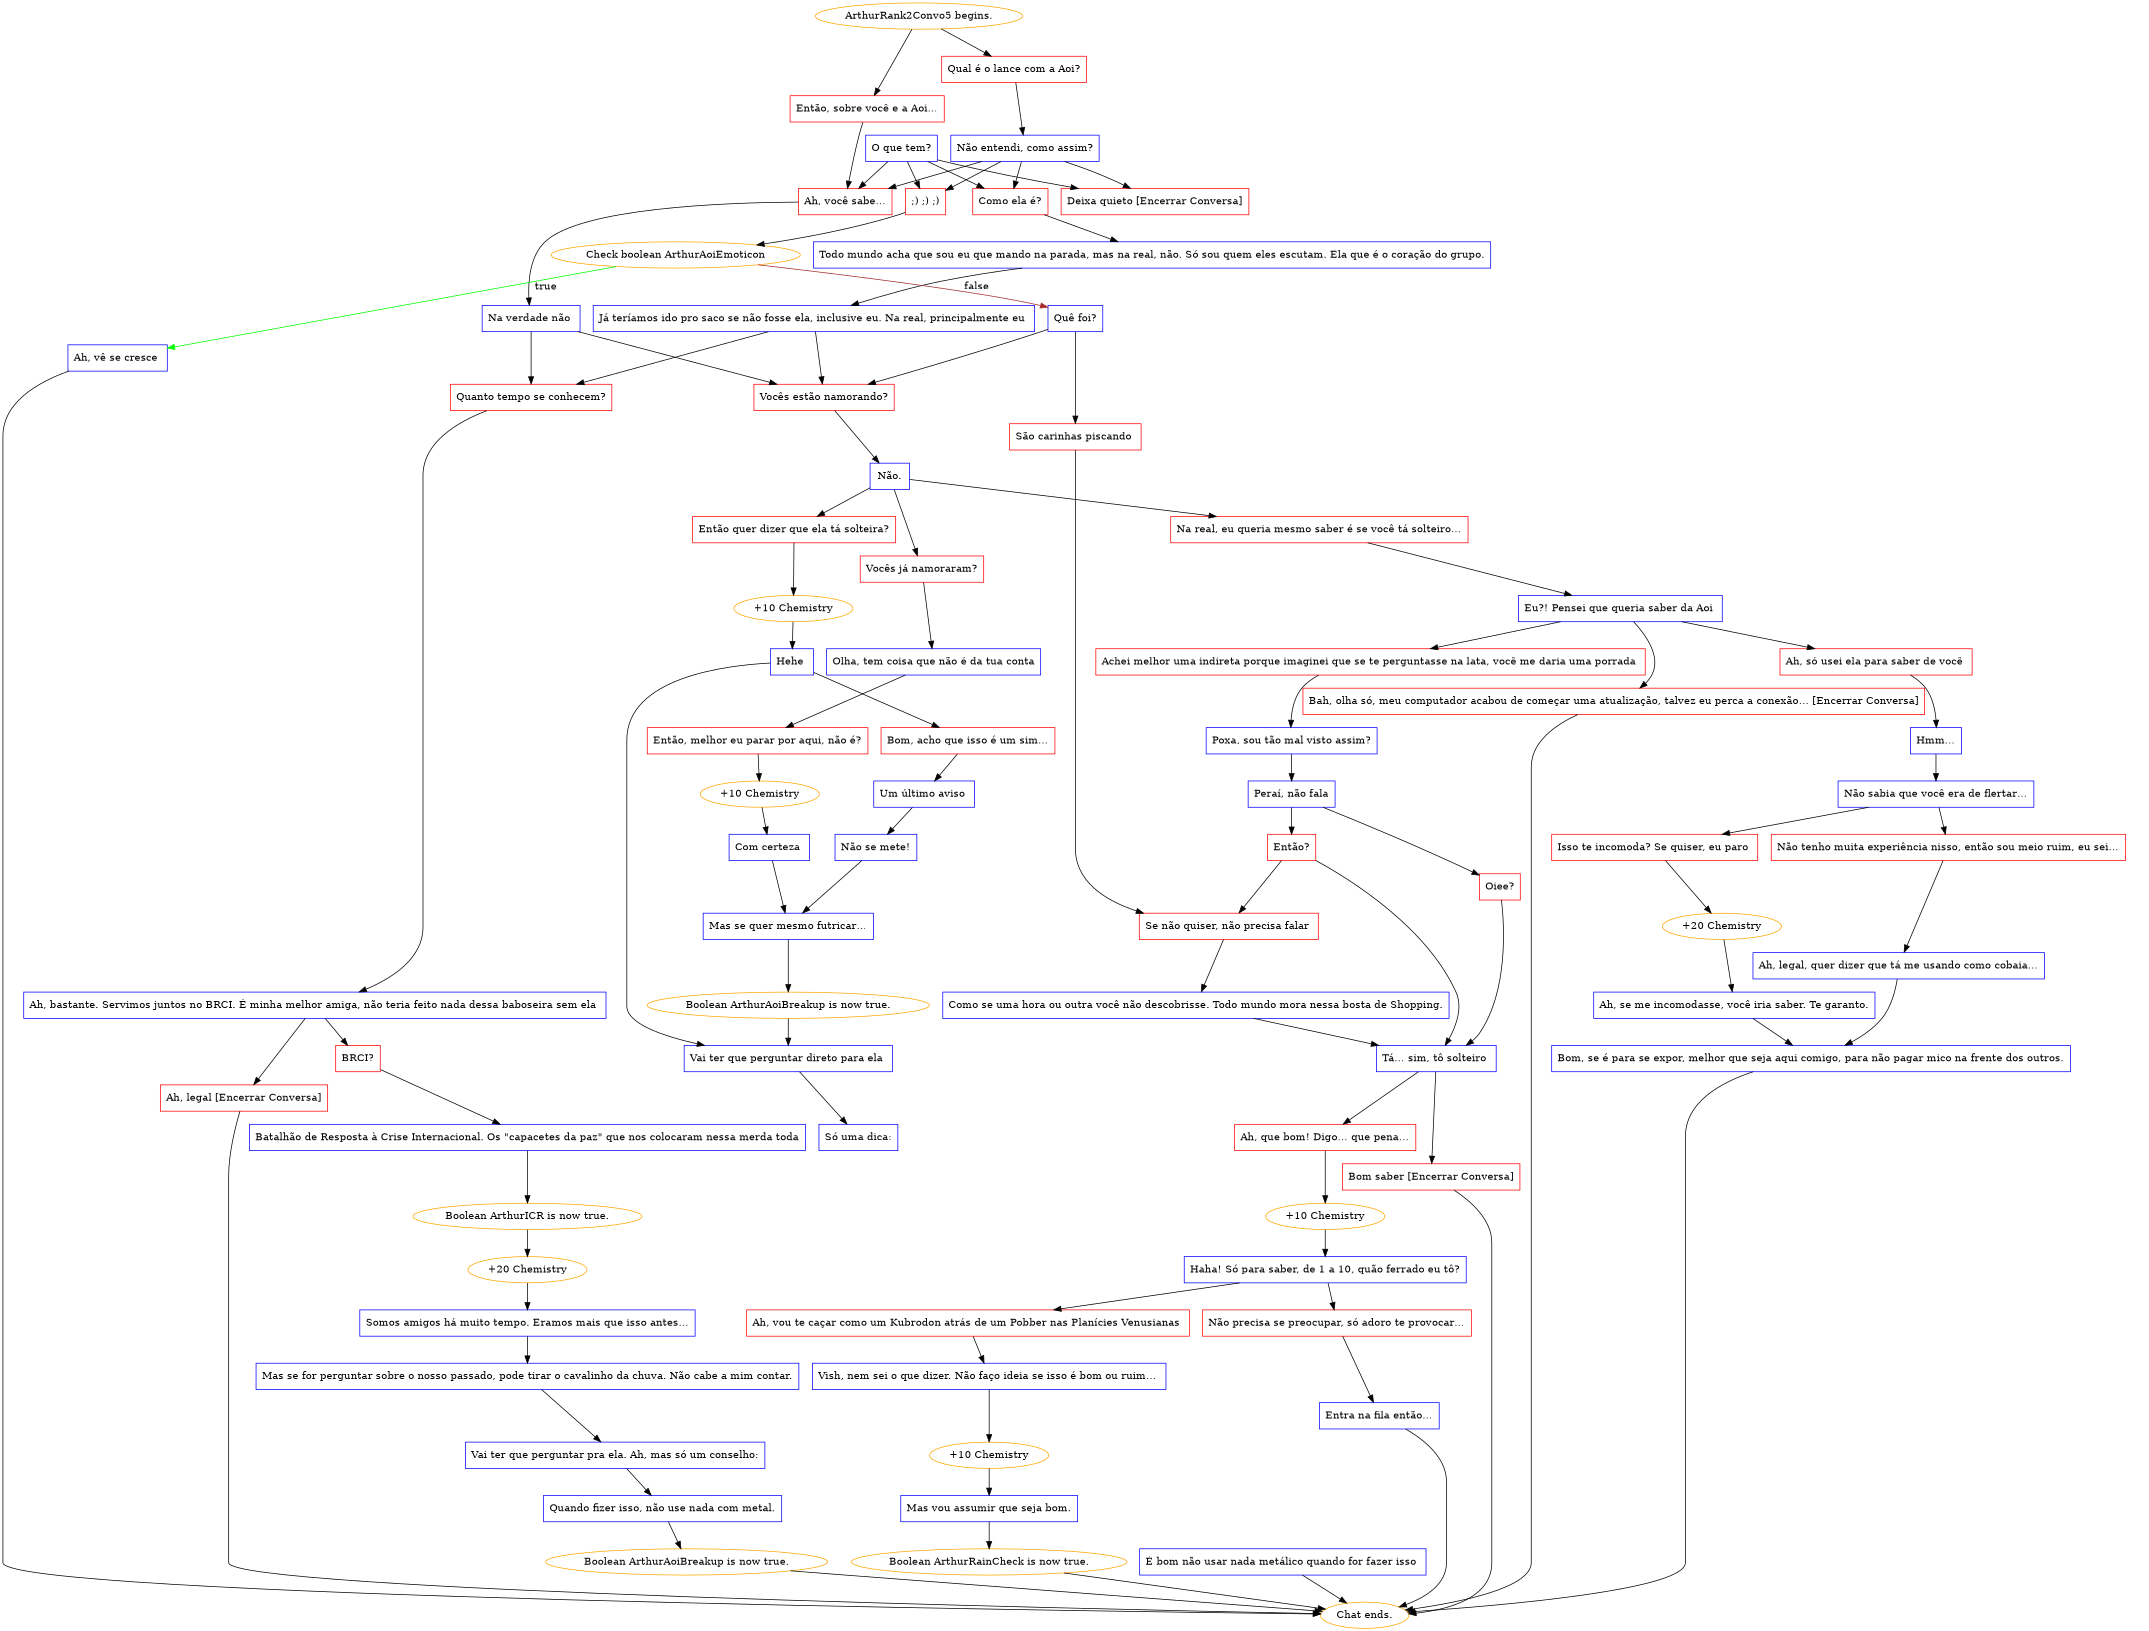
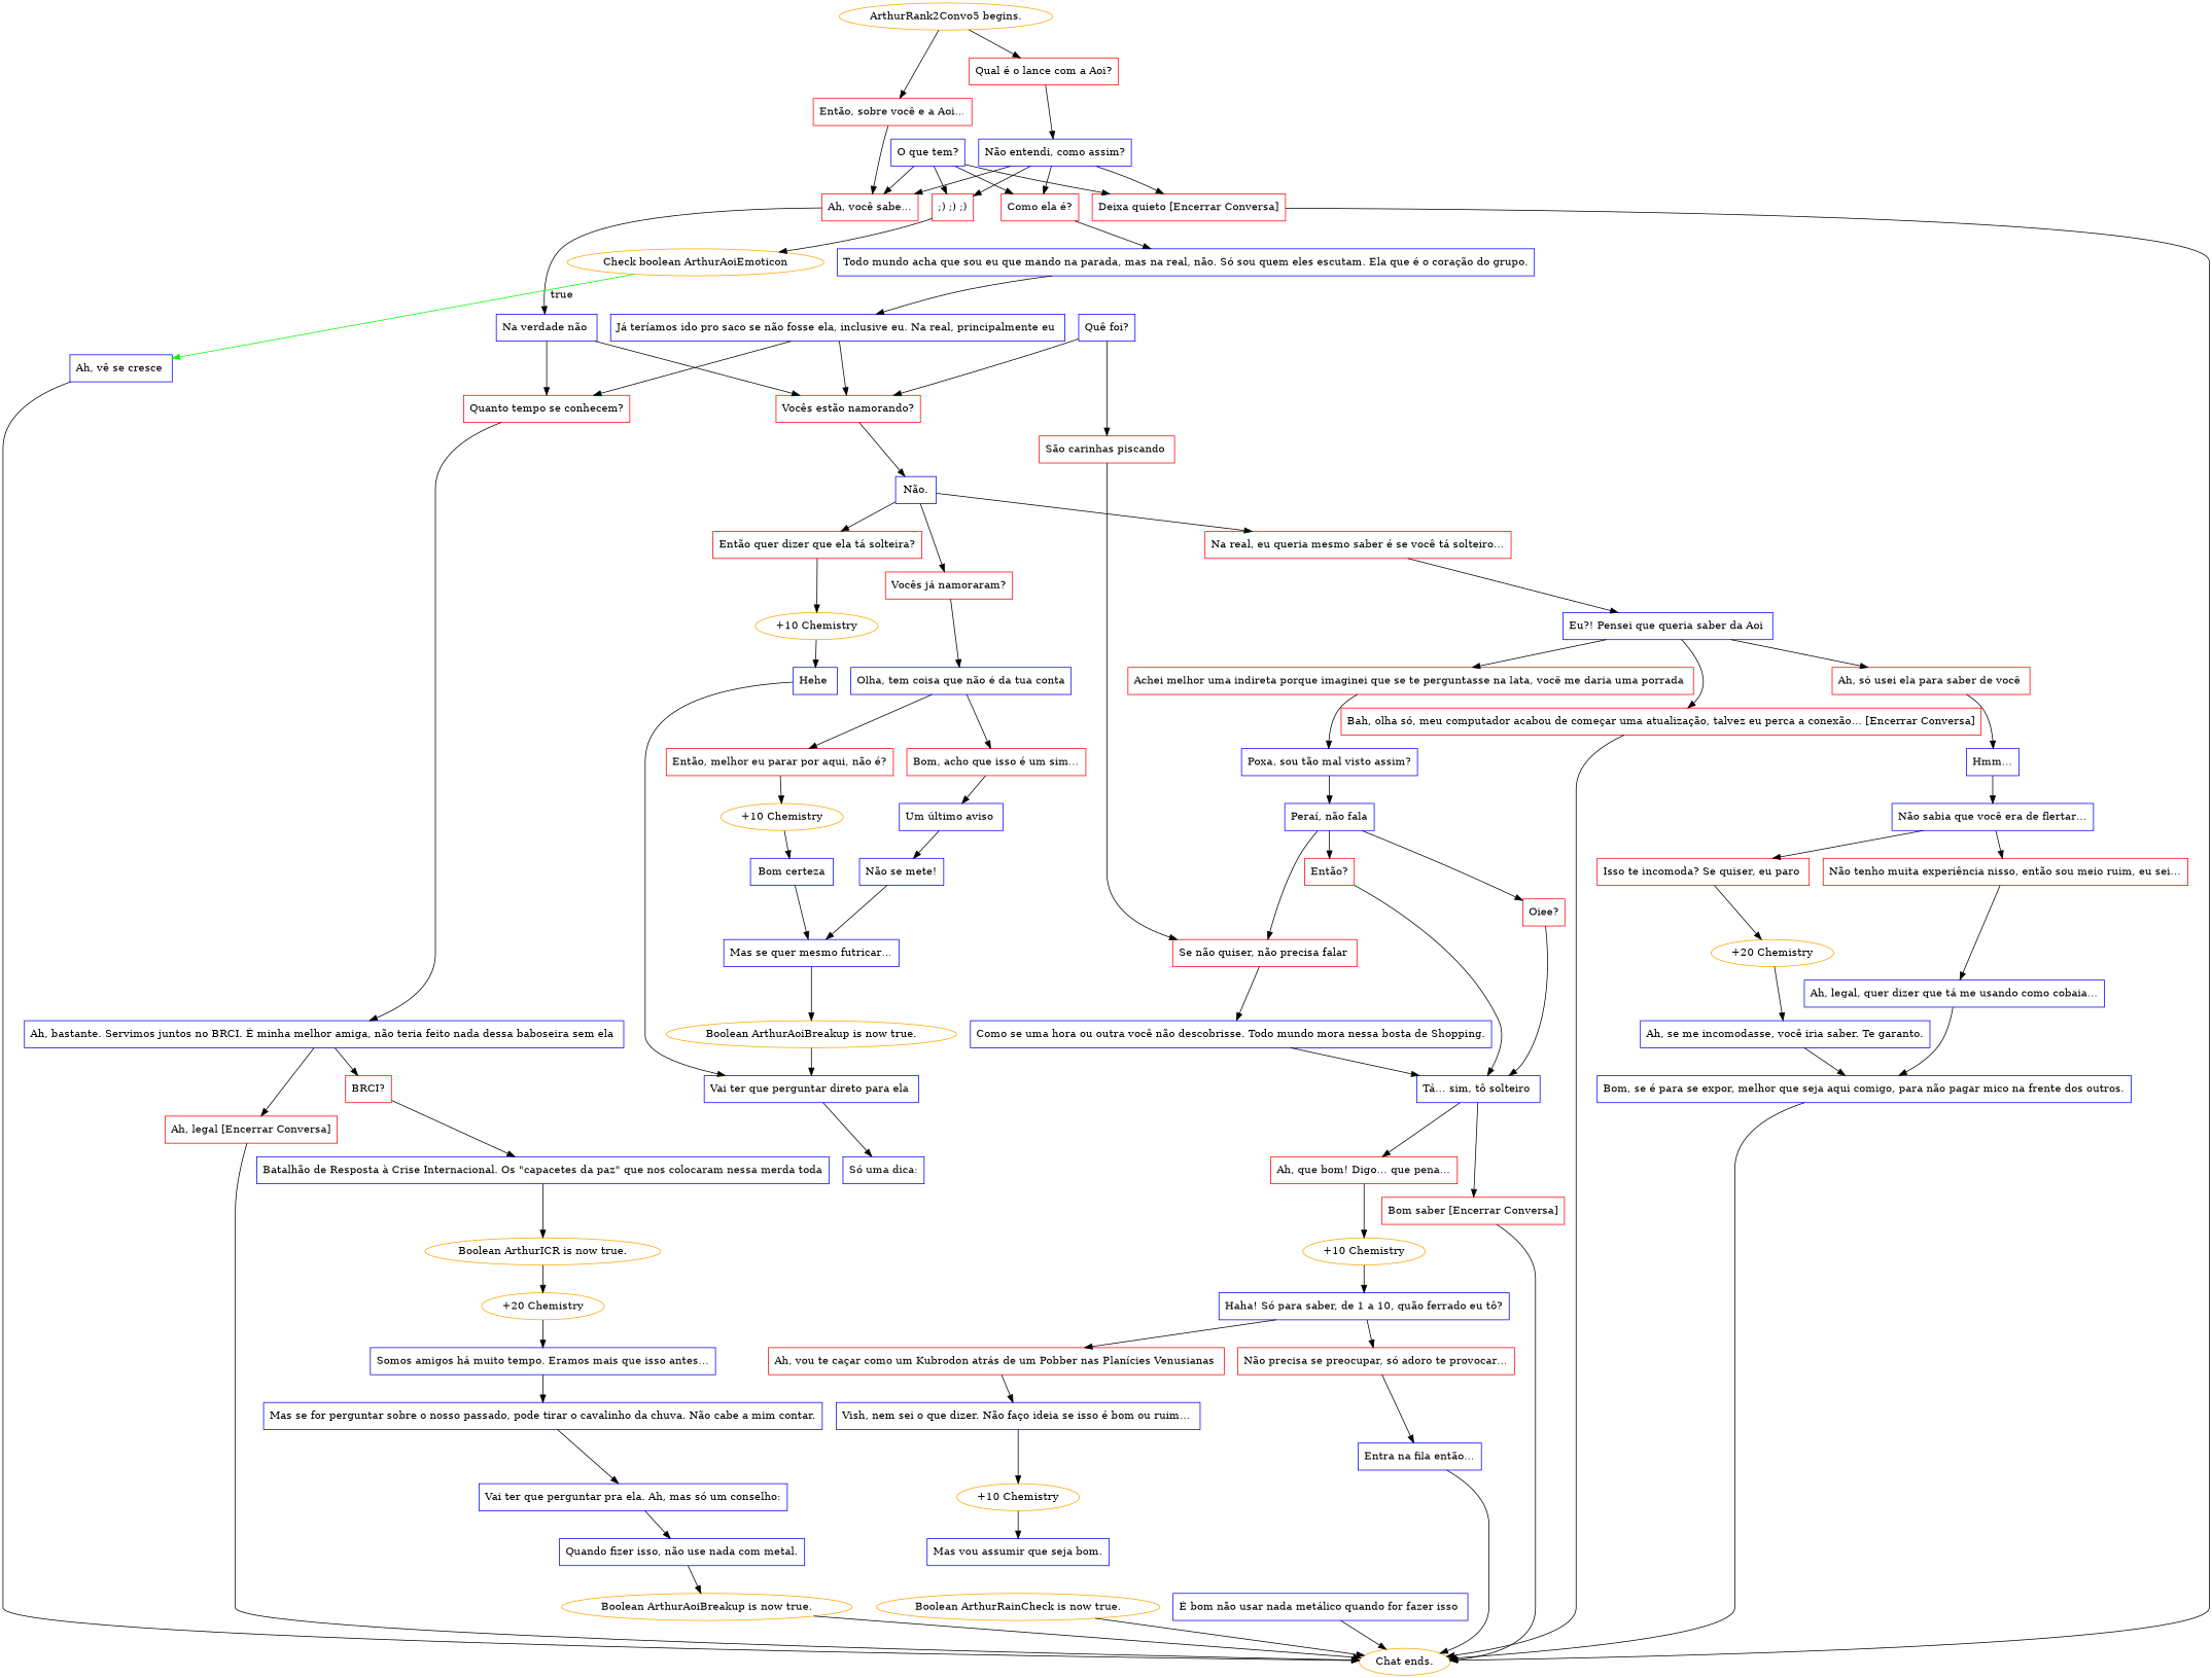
  digraph {
    node [color=blue shape=box]
    "ArthurRank2Convo5 begins." [color=orange shape=""]
    n2 [color=red label="Qual é o lance com a Aoi?"]
    n3 [color=red label="Então, sobre você e a Aoi…"]
    n4 [label="Não entendi, como assim?"]
    n5 [color=red label="Ah, você sabe…"]
    n6 [color=red label="Como ela é?"]
    n7 [color=red label=";) ;) ;)"]
    n8 [color=red label="Deixa quieto [Encerrar Conversa]"]
    n9 [label="O que tem?"]
    n10 [label="Todo mundo acha que sou eu que mando na parada, mas na real, não. Só sou quem eles escutam. Ela que é o coração do grupo."]
    n11 [label="Na verdade não "]
    n12 [color=orange label="Check boolean ArthurAoiEmoticon" shape=""]
    "Chat ends." [color=orange shape=""]
    n14 [label="Já teríamos ido pro saco se não fosse ela, inclusive eu. Na real, principalmente eu "]
    n15 [color=red label="Vocês estão namorando?"]
    n16 [color=red label="Quanto tempo se conhecem?"]
    n17 [label="Ah, vê se cresce "]
    n18 [label="Quê foi?"]
    n19 [label="Não."]
    n20 [label="Ah, bastante. Servimos juntos no BRCI. É minha melhor amiga, não teria feito nada dessa baboseira sem ela "]
    n21 [color=red label="São carinhas piscando "]
    n22 [color=red label="Então quer dizer que ela tá solteira?"]
    n23 [color=red label="Vocês já namoraram?"]
    n24 [color=red label="Na real, eu queria mesmo saber é se você tá solteiro…"]
    n25 [color=red label="BRCI?"]
    n26 [color=red label="Ah, legal [Encerrar Conversa]"]
    n27 [color=red label="Se não quiser, não precisa falar "]
    n28 [color=orange label="+10 Chemistry" shape=""]
    n29 [label="Olha, tem coisa que não é da tua conta"]
    n30 [label="Eu?! Pensei que queria saber da Aoi "]
    n31 [label="Batalhão de Resposta à Crise Internacional. Os \"capacetes da paz\" que nos colocaram nessa merda toda"]
    n32 [label="Hehe "]
    n33 [color=red label="Bom, acho que isso é um sim…"]
    n34 [color=red label="Então, melhor eu parar por aqui, não é?"]
    n35 [color=red label="Ah, só usei ela para saber de você "]
    n36 [color=red label="Achei melhor uma indireta porque imaginei que se te perguntasse na lata, você me daria uma porrada "]
    n37 [color=red label="Bah, olha só, meu computador acabou de começar uma atualização, talvez eu perca a conexão… [Encerrar Conversa]"]
    n38 [color=orange label="Boolean ArthurICR is now true." shape=""]
    n39 [label="Vai ter que perguntar direto para ela "]
    n40 [label="Um último aviso "]
    n41 [color=orange label="+10 Chemistry" shape=""]
    n42 [label="Hmm…"]
    n43 [label="Poxa, sou tão mal visto assim?"]
    n44 [color=orange label="+20 Chemistry" shape=""]
    n45 [label="Só uma dica:"]
    n46 [label="Não se mete!"]
-   n47 [label="Com certeza "]
+   n47 [label="Bom certeza"]
    n48 [label="Não sabia que você era de flertar…"]
    n49 [label="Peraí, não fala"]
    n50 [label="Somos amigos há muito tempo. Eramos mais que isso antes…"]
    n51 [label="Mas se quer mesmo futricar…"]
    n52 [color=red label="Isso te incomoda? Se quiser, eu paro "]
    n53 [color=red label="Não tenho muita experiência nisso, então sou meio ruim, eu sei…"]
    n54 [color=red label="Oiee?"]
    n55 [color=red label="Então?"]
    n56 [label="Mas se for perguntar sobre o nosso passado, pode tirar o cavalinho da chuva. Não cabe a mim contar."]
    n57 [label="É bom não usar nada metálico quando for fazer isso "]
    n58 [color=orange label="Boolean ArthurAoiBreakup is now true." shape=""]
    n59 [color=orange label="+20 Chemistry" shape=""]
    n60 [label="Ah, legal, quer dizer que tá me usando como cobaia…"]
    n61 [label="Tá… sim, tô solteiro "]
    n62 [label="Como se uma hora ou outra você não descobrisse. Todo mundo mora nessa bosta de Shopping."]
    n63 [label="Vai ter que perguntar pra ela. Ah, mas só um conselho:"]
    n64 [label="Ah, se me incomodasse, você iria saber. Te garanto."]
    n65 [label="Bom, se é para se expor, melhor que seja aqui comigo, para não pagar mico na frente dos outros."]
    n66 [color=red label="Ah, que bom! Digo… que pena…"]
    n67 [color=red label="Bom saber [Encerrar Conversa]"]
    n68 [label="Quando fizer isso, não use nada com metal."]
    n69 [color=orange label="+10 Chemistry" shape=""]
    n70 [color=orange label="Boolean ArthurAoiBreakup is now true." shape=""]
    n71 [label="Haha! Só para saber, de 1 a 10, quão ferrado eu tô?"]
    n72 [color=red label="Ah, vou te caçar como um Kubrodon atrás de um Pobber nas Planícies Venusianas "]
    n73 [color=red label="Não precisa se preocupar, só adoro te provocar…"]
    n74 [label="Vish, nem sei o que dizer. Não faço ideia se isso é bom ou ruim… "]
    n75 [label="Entra na fila então…"]
    n76 [color=orange label="+10 Chemistry" shape=""]
    n77 [label="Mas vou assumir que seja bom."]
    n78 [color=orange label="Boolean ArthurRainCheck is now true." shape=""]
    "ArthurRank2Convo5 begins." -> n2
    "ArthurRank2Convo5 begins." -> n3
    n2 -> n4
    n3 -> n5
    n4 -> n5
    n4 -> n6
    n4 -> n7
    n4 -> n8
    n5 -> n11
    n6 -> n10
    n7 -> n12
+   n8 -> "Chat ends."
    n9 -> n5
    n9 -> n6
    n9 -> n7
    n9 -> n8
    n10 -> n14
    n11 -> n15
    n11 -> n16
    n12 -> n17 [color=green label=true]
-   n12 -> n18 [color=brown label=false]
    n14 -> n15
    n14 -> n16
    n15 -> n19
    n16 -> n20
    n17 -> "Chat ends."
    n18 -> n15
    n18 -> n21
    n19 -> n22
    n19 -> n23
    n19 -> n24
    n20 -> n25
    n20 -> n26
    n21 -> n27
    n22 -> n28
    n23 -> n29
    n24 -> n30
    n25 -> n31
    n26 -> "Chat ends."
    n27 -> n62
    n28 -> n32
-   n32 -> n33
+   n29 -> n33
    n29 -> n34
    n30 -> n35
    n30 -> n36
    n30 -> n37
    n31 -> n38
    n32 -> n39
    n33 -> n40
    n34 -> n41
    n35 -> n42
    n36 -> n43
    n37 -> "Chat ends."
    n38 -> n44
    n39 -> n45
    n40 -> n46
    n41 -> n47
    n42 -> n48
    n43 -> n49
    n44 -> n50
    n46 -> n51
    n47 -> n51
    n48 -> n52
    n48 -> n53
-   n55 -> n27
+   n49 -> n27
    n49 -> n54
    n49 -> n55
    n50 -> n56
    n51 -> n58
    n52 -> n59
    n53 -> n60
    n54 -> n61
    n55 -> n61
    n56 -> n63
    n57 -> "Chat ends."
    n58 -> n39
    n59 -> n64
    n60 -> n65
    n61 -> n66
    n61 -> n67
    n62 -> n61
    n63 -> n68
    n64 -> n65
    n65 -> "Chat ends."
    n66 -> n69
    n67 -> "Chat ends."
    n68 -> n70
    n69 -> n71
    n70 -> "Chat ends."
    n71 -> n72
    n71 -> n73
    n72 -> n74
    n73 -> n75
    n74 -> n76
    n75 -> "Chat ends."
    n76 -> n77
-   n77 -> n78
    n78 -> "Chat ends."
  }
